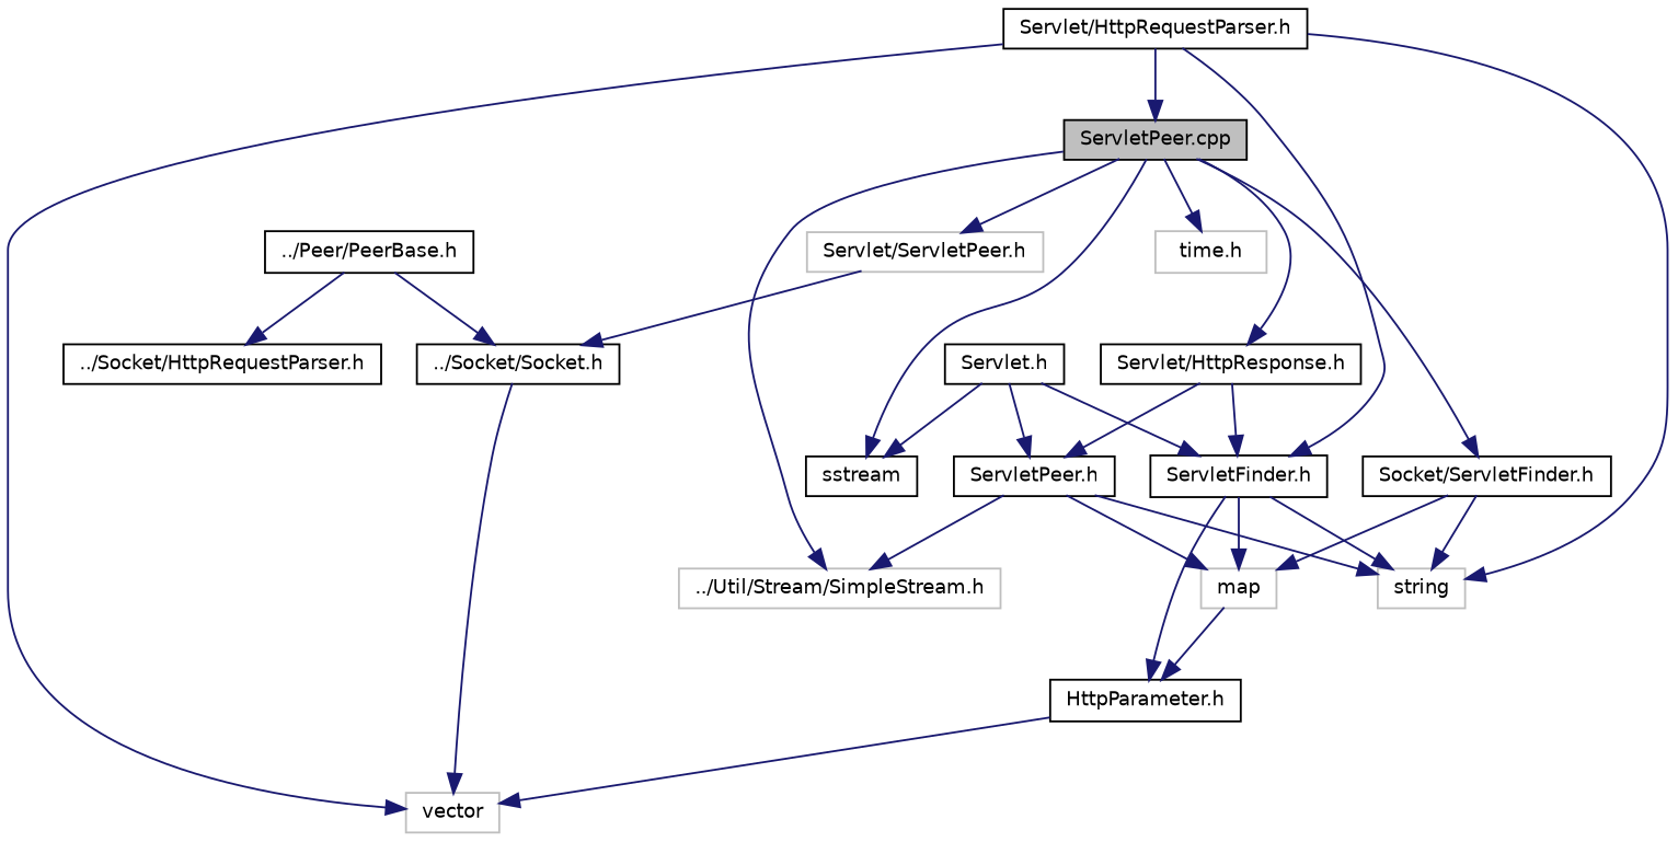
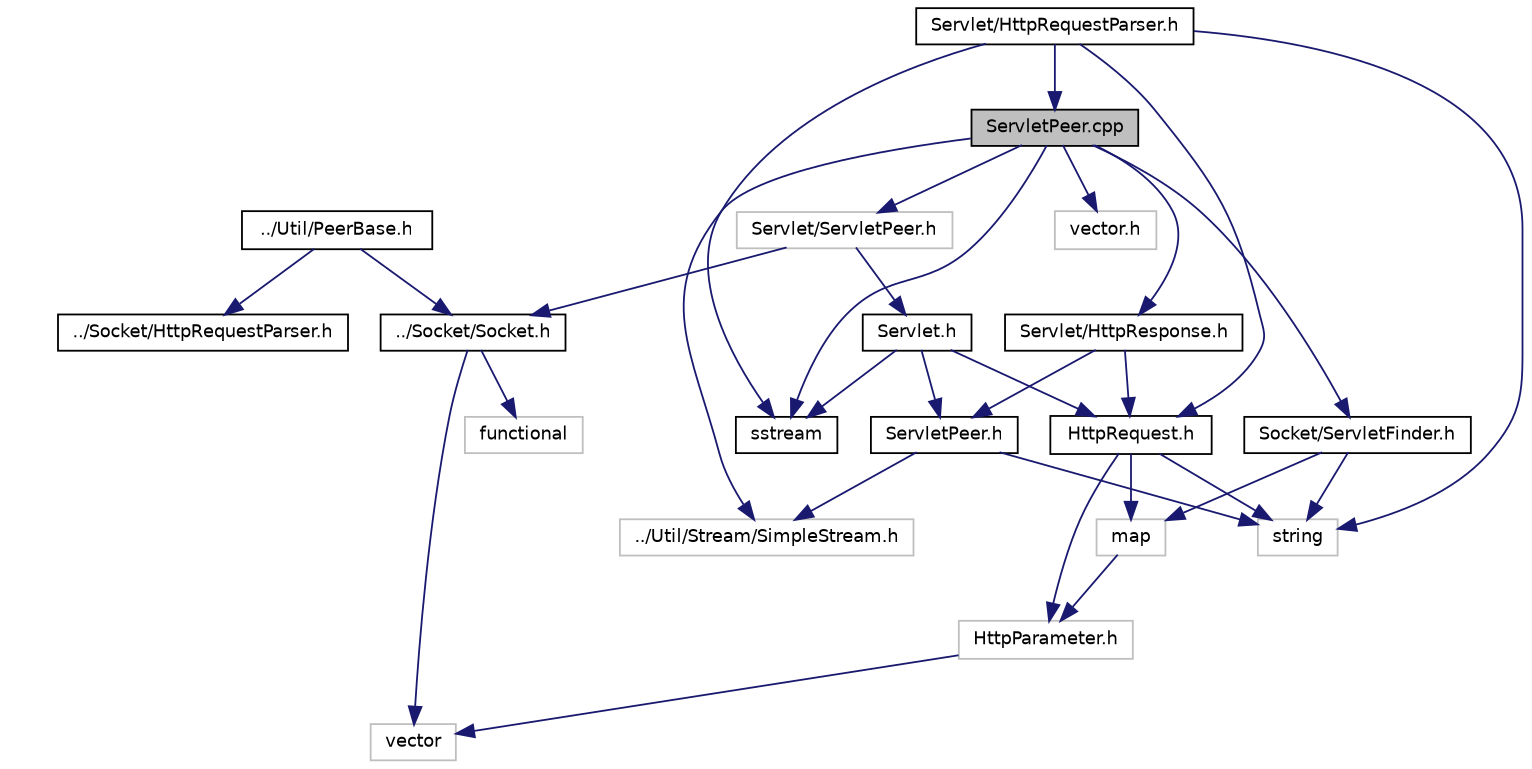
  digraph {
    node [color=black fillcolor=white fontname=Helvetica fontsize=10 shape=record style=filled]
    edge [color=midnightblue fontname=Helvetica fontsize=10 labelfontname=Helvetica labelfontsize=10 style=solid]
    n1 [fillcolor=grey75 fontcolor=black height=0.2 label="ServletPeer.cpp" width=0.4]
    n2 [color=grey75 height=0.2 label="Servlet/ServletPeer.h" width=0.4]
    n3 [color=grey75 height=0.2 label="../Util/Stream/SimpleStream.h" width=0.4]
    n4 [height=0.2 label=sstream width=0.4]
    n5 [height=0.2 label="Socket/ServletFinder.h" width=0.4]
    n6 [height=0.2 label="Servlet/HttpResponse.h" width=0.4]
-   n7 [color=grey75 height=0.2 label="time.h" width=0.4]
+   n7 [color=grey75 height=0.2 label="vector.h" width=0.4]
    n8 [height=0.2 label="../Socket/Socket.h" width=0.4]
    n9 [height=0.2 label="Servlet.h" width=0.4]
    n10 [color=grey75 height=0.2 label=string width=0.4]
    n11 [color=grey75 height=0.2 label=map width=0.4]
-   n12 [height=0.2 label="ServletFinder.h" width=0.4]
+   n12 [height=0.2 label="HttpRequest.h" width=0.4]
    n13 [height=0.2 label="ServletPeer.h" width=0.4]
    n14 [height=0.2 label="Servlet/HttpRequestParser.h" width=0.4]
    n15 [color=grey75 height=0.2 label=vector width=0.4]
-   n16 [height=0.2 label="../Peer/PeerBase.h" width=0.4]
+   n16 [height=0.2 label="../Util/PeerBase.h" width=0.4]
    n17 [height=0.2 label="../Socket/HttpRequestParser.h" width=0.4]
-   n19 [height=0.2 label="HttpParameter.h" width=0.4]
+   n18 [color=grey75 height=0.2 label=functional width=0.4]
+   n19 [color=grey75 height=0.2 label="HttpParameter.h" width=0.4]
    n1 -> n2
    n1 -> n3
    n1 -> n4
    n1 -> n5
    n1 -> n6
    n1 -> n7
    n2 -> n8
+   n2 -> n9
    n5 -> n10
    n5 -> n11
    n6 -> n12
    n6 -> n13
    n8 -> n15
+   n8 -> n18
    n9 -> n4
    n9 -> n12
    n9 -> n13
    n11 -> n19
    n12 -> n10
    n12 -> n11
    n12 -> n19
    n13 -> n3
    n13 -> n10
-   n13 -> n11
    n14 -> n1
    n14 -> n10
    n14 -> n12
-   n14 -> n15
+   n14 -> n4
    n16 -> n8
    n16 -> n17
    n19 -> n15
  }
